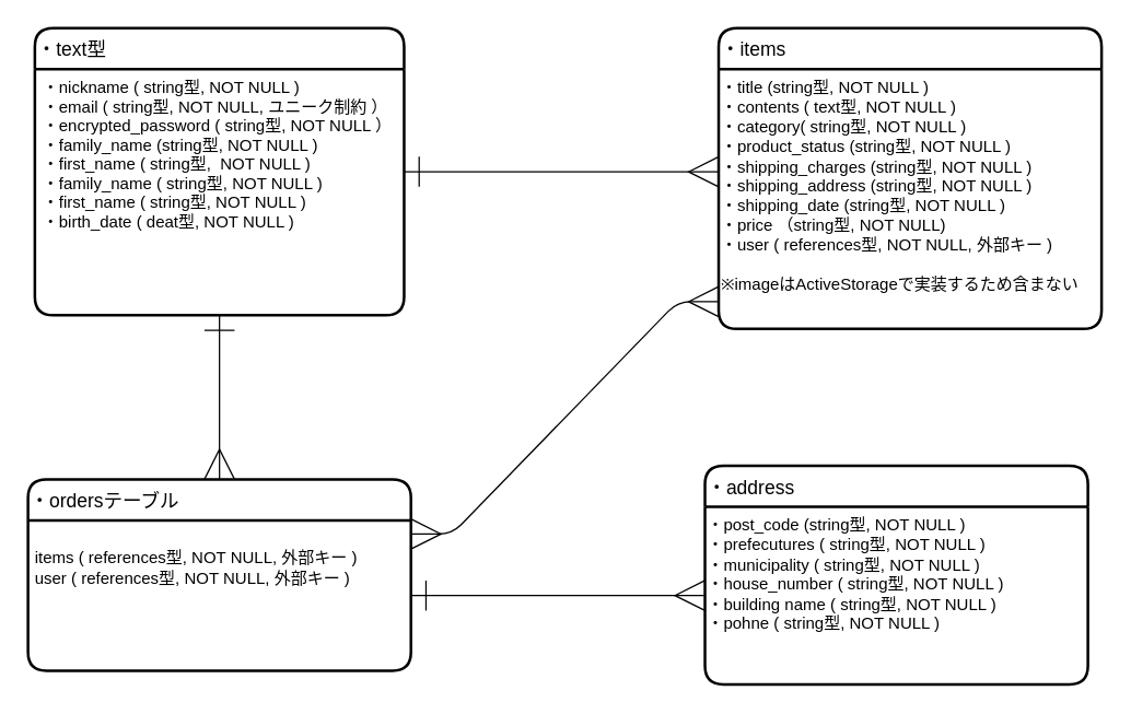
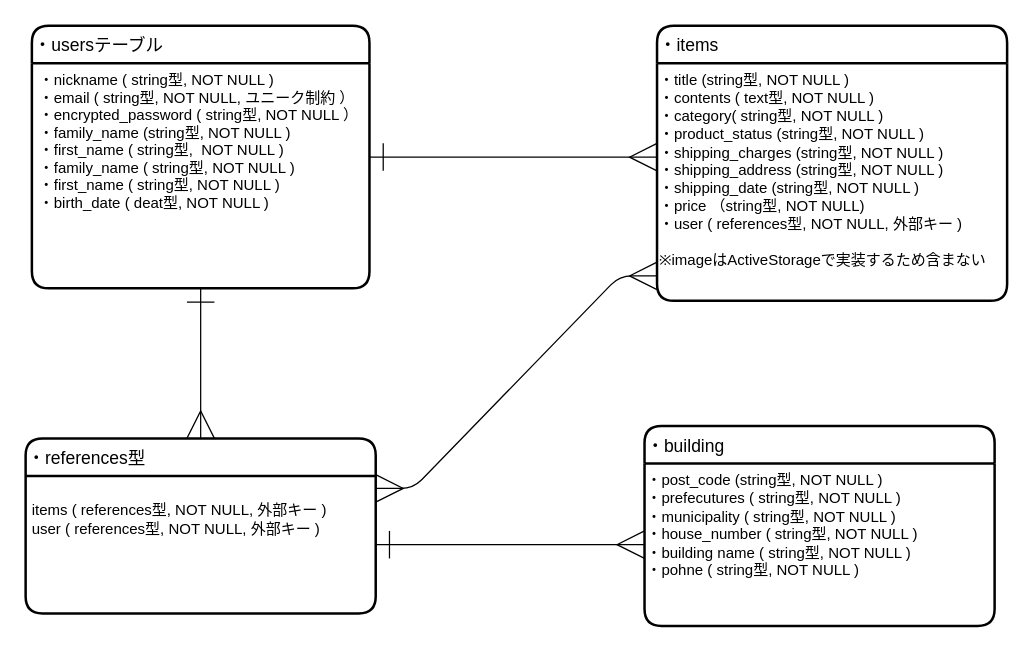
  <mxCell id="0" />
  <mxCell id="1" parent="0" />
  <mxCell id="2" style="edgeStyle=none;html=1;entryX=0;entryY=0.395;entryDx=0;entryDy=0;entryPerimeter=0;startArrow=ERone;startFill=0;endArrow=ERmany;endFill=0;endSize=20;startSize=20;" edge="1" parent="1" source="3" target="6"><mxGeometry relative="1" as="geometry" /></mxCell>
- <mxCell id="3" value="・text型" style="swimlane;childLayout=stackLayout;horizontal=1;startSize=30;horizontalStack=0;rounded=1;fontSize=14;fontStyle=0;strokeWidth=2;resizeParent=0;resizeLast=1;shadow=0;dashed=0;align=left;" vertex="1" parent="1"><mxGeometry x="25" y="20" width="270" height="210" as="geometry" /></mxCell>
+ <mxCell id="3" value="・usersテーブル" style="swimlane;childLayout=stackLayout;horizontal=1;startSize=30;horizontalStack=0;rounded=1;fontSize=14;fontStyle=0;strokeWidth=2;resizeParent=0;resizeLast=1;shadow=0;dashed=0;align=left;" vertex="1" parent="1"><mxGeometry x="25" y="20" width="270" height="210" as="geometry" /></mxCell>
  <mxCell id="4" value="・nickname ( string型, NOT NULL )&#10;・email ( string型, NOT NULL, ユニーク制約 ）&#10;・encrypted_password ( string型, NOT NULL ）&#10;・family_name (string型, NOT NULL )&#10;・first_name ( string型,  NOT NULL )&#10;・family_name ( string型, NOT NULL )&#10;・first_name ( string型, NOT NULL )&#10;・birth_date ( deat型, NOT NULL )" style="align=left;strokeColor=none;fillColor=none;spacingLeft=4;fontSize=12;verticalAlign=top;resizable=0;rotatable=0;part=1;" vertex="1" parent="3"><mxGeometry y="30" width="270" height="180" as="geometry" /></mxCell>
  <mxCell id="5" value="・items" style="swimlane;childLayout=stackLayout;horizontal=1;startSize=30;horizontalStack=0;rounded=1;fontSize=14;fontStyle=0;strokeWidth=2;resizeParent=0;resizeLast=1;shadow=0;dashed=0;align=left;" vertex="1" parent="1"><mxGeometry x="525" y="20" width="280" height="220" as="geometry" /></mxCell>
  <mxCell id="6" value="・title (string型, NOT NULL )&lt;br&gt;・contents ( text型, NOT NULL )&lt;br&gt;・category( string型, NOT NULL )&lt;br&gt;・product_status (string型, NOT NULL )&lt;br&gt;・shipping_charges (string型, NOT NULL )&lt;br&gt;・shipping_address (string型, NOT NULL )&lt;br&gt;・shipping_date (string型, NOT NULL )&lt;br&gt;・price （string型, NOT NULL)&lt;br&gt;・user ( references型, NOT NULL, 外部キー )&lt;br&gt;&lt;br&gt;※imageはActiveStorageで実装するため含まない" style="text;html=1;align=left;verticalAlign=top;resizable=0;points=[];autosize=1;strokeColor=none;fillColor=none;" vertex="1" parent="5"><mxGeometry y="30" width="280" height="190" as="geometry" /></mxCell>
- <mxCell id="7" value="・ordersテーブル" style="swimlane;childLayout=stackLayout;horizontal=1;startSize=30;horizontalStack=0;rounded=1;fontSize=14;fontStyle=0;strokeWidth=2;resizeParent=0;resizeLast=1;shadow=0;dashed=0;align=left;" vertex="1" parent="1"><mxGeometry x="20" y="350" width="280" height="140" as="geometry" /></mxCell>
+ <mxCell id="7" value="・references型" style="swimlane;childLayout=stackLayout;horizontal=1;startSize=30;horizontalStack=0;rounded=1;fontSize=14;fontStyle=0;strokeWidth=2;resizeParent=0;resizeLast=1;shadow=0;dashed=0;align=left;" vertex="1" parent="1"><mxGeometry x="20" y="350" width="280" height="140" as="geometry" /></mxCell>
  <mxCell id="8" value="" style="edgeStyle=entityRelationEdgeStyle;fontSize=12;html=1;endArrow=ERmany;startSize=20;endSize=20;entryX=0;entryY=0.895;entryDx=0;entryDy=0;entryPerimeter=0;startArrow=ERmany;startFill=0;" edge="1" parent="7" target="6"><mxGeometry width="100" height="100" relative="1" as="geometry"><mxPoint x="280" y="40" as="sourcePoint" /><mxPoint x="500" y="-130" as="targetPoint" /></mxGeometry></mxCell>
  <mxCell id="9" value="&lt;br&gt;&amp;nbsp;items ( references型, NOT NULL, 外部キー )&lt;br&gt;&amp;nbsp;user ( references型, NOT NULL, 外部キー )" style="text;html=1;align=left;verticalAlign=top;resizable=0;points=[];autosize=1;strokeColor=none;fillColor=none;" vertex="1" parent="7"><mxGeometry y="30" width="280" height="110" as="geometry" /></mxCell>
- <mxCell id="10" value="・address" style="swimlane;childLayout=stackLayout;horizontal=1;startSize=30;horizontalStack=0;rounded=1;fontSize=14;fontStyle=0;strokeWidth=2;resizeParent=0;resizeLast=1;shadow=0;dashed=0;align=left;" vertex="1" parent="1"><mxGeometry x="515" y="340" width="280" height="160" as="geometry" /></mxCell>
+ <mxCell id="10" value="・building" style="swimlane;childLayout=stackLayout;horizontal=1;startSize=30;horizontalStack=0;rounded=1;fontSize=14;fontStyle=0;strokeWidth=2;resizeParent=0;resizeLast=1;shadow=0;dashed=0;align=left;" vertex="1" parent="1"><mxGeometry x="515" y="340" width="280" height="160" as="geometry" /></mxCell>
  <mxCell id="11" value="・post_code (string型, NOT NULL )&lt;br&gt;・prefecutures ( string型, NOT NULL )&lt;br&gt;・municipality ( string型, NOT NULL )&lt;br&gt;・house_number ( string型, NOT NULL )&lt;br&gt;・building name ( string型, NOT NULL )&lt;br&gt;・pohne&amp;nbsp;( string型, NOT NULL )" style="text;html=1;align=left;verticalAlign=top;resizable=0;points=[];autosize=1;strokeColor=none;fillColor=none;" vertex="1" parent="10"><mxGeometry y="30" width="280" height="130" as="geometry" /></mxCell>
  <mxCell id="12" style="edgeStyle=none;html=1;exitX=0.5;exitY=1;exitDx=0;exitDy=0;entryX=0.5;entryY=0;entryDx=0;entryDy=0;startArrow=ERone;startFill=0;endArrow=ERmany;endFill=0;startSize=20;endSize=20;" edge="1" parent="1" source="4" target="7"><mxGeometry relative="1" as="geometry" /></mxCell>
  <mxCell id="13" style="edgeStyle=none;html=1;startArrow=ERone;startFill=0;endArrow=ERmany;endFill=0;startSize=20;endSize=20;" edge="1" parent="1" source="9" target="11"><mxGeometry relative="1" as="geometry"><mxPoint x="425" y="435" as="targetPoint" /></mxGeometry></mxCell>
